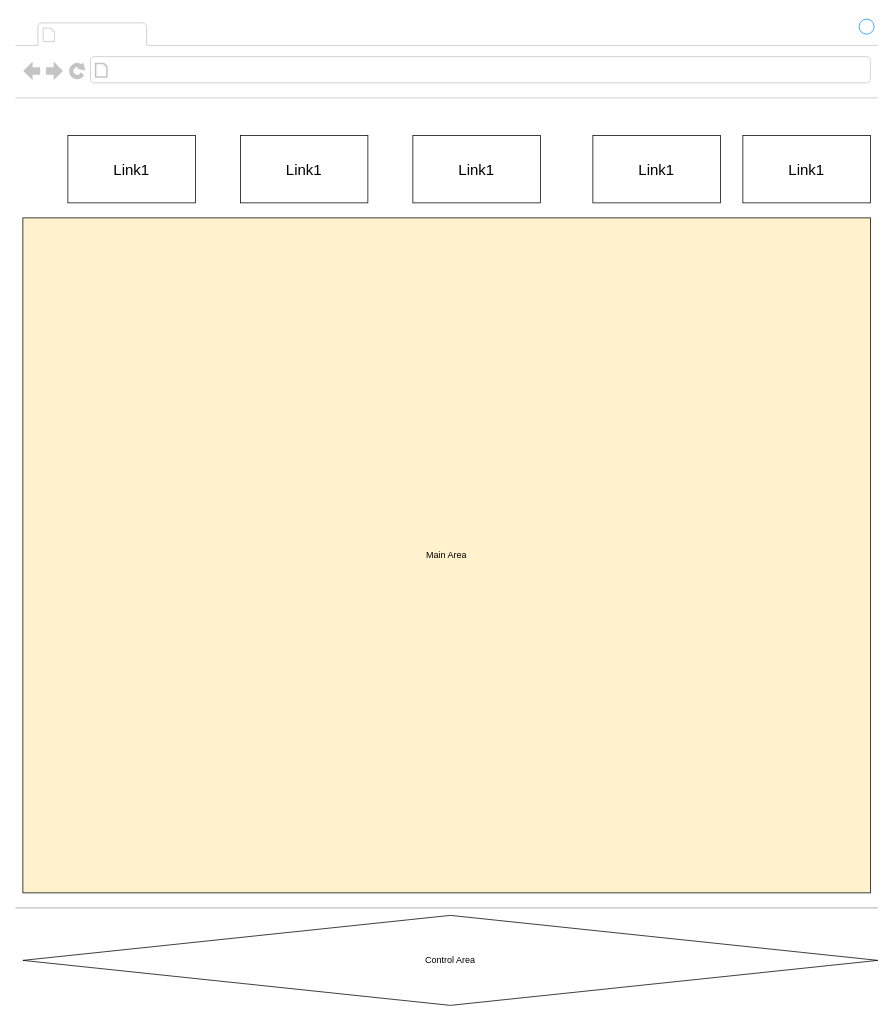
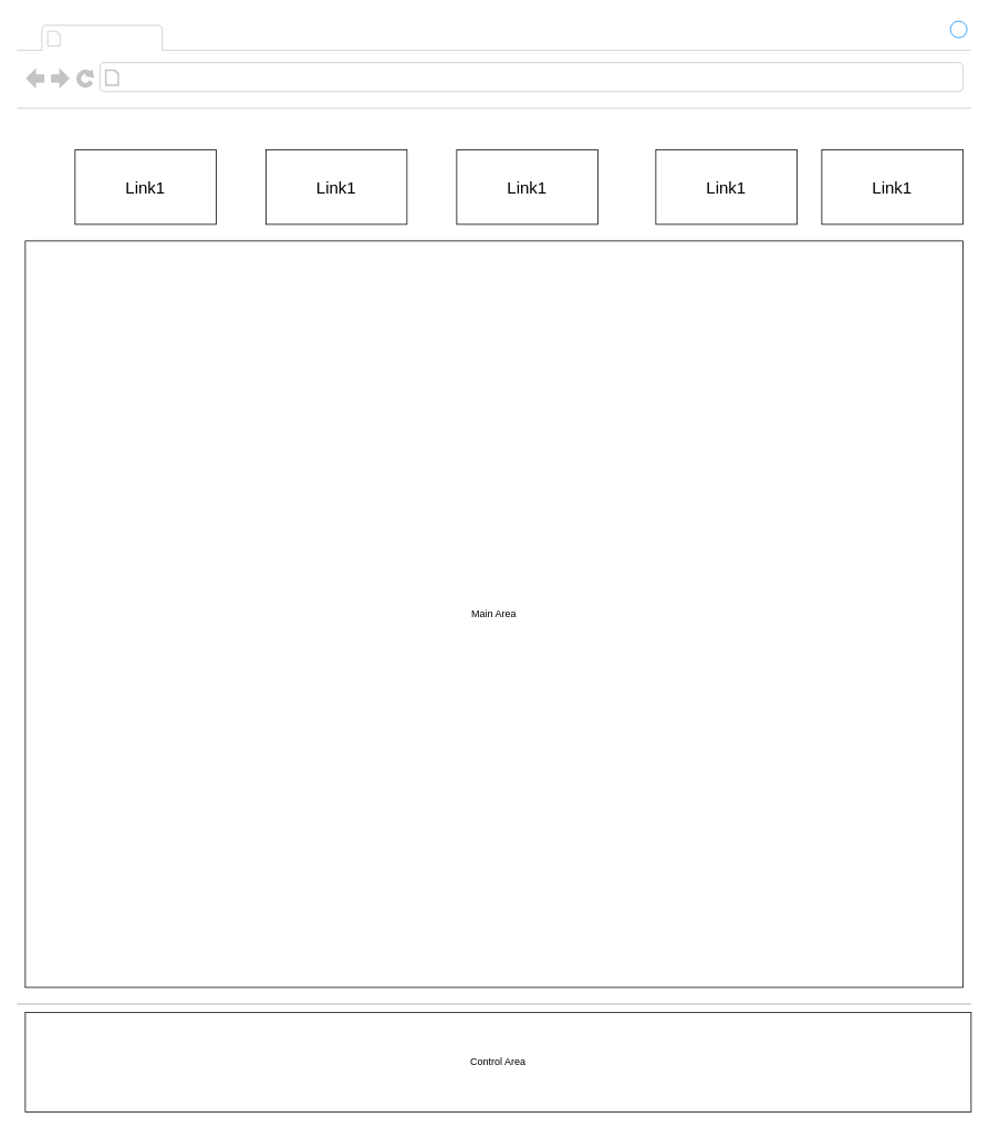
  <mxCell id="0" />
  <mxCell id="1" parent="0" />
  <mxCell id="2" value="" style="strokeWidth=1;shadow=0;dashed=0;align=center;html=1;shape=mxgraph.mockup.containers.browserWindow;rSize=0;strokeColor2=#008cff;strokeColor3=#c4c4c4;mainText=,;recursiveResize=0;strokeColor=#FFFFFF;fontColor=#FFFFFF;" parent="1" vertex="1"><mxGeometry x="20" y="20" width="1150" height="1330" as="geometry" /></mxCell>
  <mxCell id="3" value="" style="verticalLabelPosition=bottom;shadow=0;dashed=0;align=center;html=1;verticalAlign=top;strokeWidth=1;shape=mxgraph.mockup.markup.line;strokeColor=#999999;fillColor=#008CFF;fontSize=13;fontColor=#0066CC;" parent="2" vertex="1"><mxGeometry y="1180" width="1150" height="20" as="geometry" /></mxCell>
  <mxCell id="4" value="&lt;font style=&quot;font-size: 20px;&quot;&gt;Link1&lt;/font&gt;" style="rounded=0;whiteSpace=wrap;html=1;" vertex="1" parent="2"><mxGeometry x="70" y="160" width="170" height="90" as="geometry" /></mxCell>
  <mxCell id="5" value="&lt;font style=&quot;font-size: 20px;&quot;&gt;Link1&lt;/font&gt;" style="rounded=0;whiteSpace=wrap;html=1;" vertex="1" parent="2"><mxGeometry x="300" y="160" width="170" height="90" as="geometry" /></mxCell>
  <mxCell id="6" value="&lt;font style=&quot;font-size: 20px;&quot;&gt;Link1&lt;/font&gt;" style="rounded=0;whiteSpace=wrap;html=1;" vertex="1" parent="2"><mxGeometry x="530" y="160" width="170" height="90" as="geometry" /></mxCell>
  <mxCell id="7" value="&lt;font style=&quot;font-size: 20px;&quot;&gt;Link1&lt;/font&gt;" style="rounded=0;whiteSpace=wrap;html=1;" vertex="1" parent="2"><mxGeometry x="770" y="160" width="170" height="90" as="geometry" /></mxCell>
  <mxCell id="8" value="&lt;font style=&quot;font-size: 20px;&quot;&gt;Link1&lt;/font&gt;" style="rounded=0;whiteSpace=wrap;html=1;" vertex="1" parent="2"><mxGeometry x="970" y="160" width="170" height="90" as="geometry" /></mxCell>
- <mxCell id="9" value="Control Area" style="rhombus;whiteSpace=wrap;html=1;" vertex="1" parent="2"><mxGeometry x="10" y="1200" width="1140" height="120" as="geometry" /></mxCell>
- <mxCell id="10" value="Main Area" style="rounded=0;whiteSpace=wrap;html=1;fillColor=#fff2cc;" vertex="1" parent="1"><mxGeometry x="30" y="290" width="1130" height="900" as="geometry" /></mxCell>
+ <mxCell id="9" value="Control Area" style="rounded=0;whiteSpace=wrap;html=1;" vertex="1" parent="2"><mxGeometry x="10" y="1200" width="1140" height="120" as="geometry" /></mxCell>
+ <mxCell id="10" value="Main Area" style="rounded=0;whiteSpace=wrap;html=1;" vertex="1" parent="1"><mxGeometry x="30" y="290" width="1130" height="900" as="geometry" /></mxCell>
